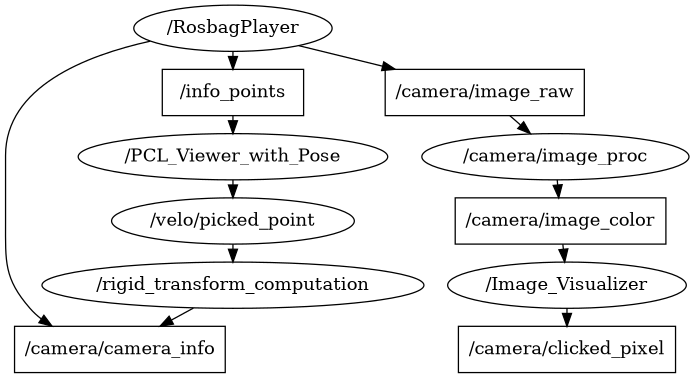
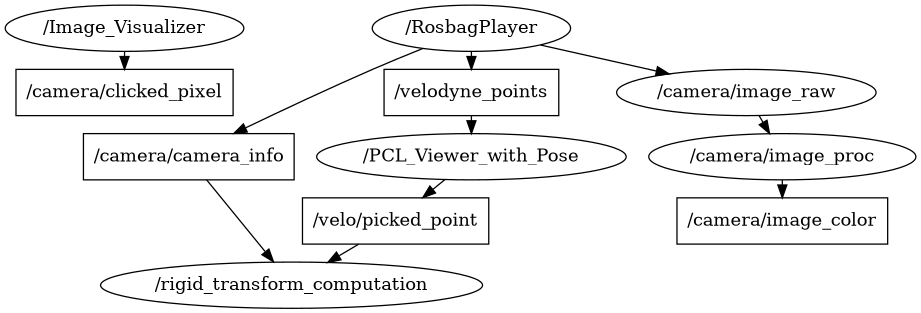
  digraph {
    compound=True
    rank=same
    rankdir=TB
    ranksep=0.2
    node [shape=box]
    edge [penwidth=1]
    n1 [height=0.5 label="/camera/clicked_pixel" width=1.9028]
    n2 [height=0.5 label="/rigid_transform_computation" shape=ellipse width=3.2678]
    n3 [height=0.5 label="/camera/camera_info" width=1.8333]
    n4 [height=0.5 label="/camera/image_color" width=1.8333]
    n5 [height=0.5 label="/Image_Visualizer" shape=ellipse width=2.1123]
-   n6 [height=0.5 label="/info_points" width=1.5278]
+   n6 [height=0.5 label="/velodyne_points" width=1.5278]
    n7 [height=0.5 label="/PCL_Viewer_with_Pose" shape=ellipse width=2.7984]
-   n8 [height=0.5 label="/velo/picked_point" shape=ellipse width=1.6389]
-   n9 [height=0.5 label="/camera/image_raw" width=1.7361]
+   n8 [height=0.5 label="/velo/picked_point" width=1.6389]
+   n9 [height=0.5 label="/camera/image_raw" shape=ellipse width=1.7361]
    n10 [height=0.5 label="/camera/image_proc" shape=ellipse width=2.3109]
    n11 [height=0.5 label="/RosbagPlayer" shape=ellipse width=1.7151]
-   n2 -> n3
-   n4 -> n5
+   n3 -> n2
    n5 -> n1
    n6 -> n7
    n7 -> n8
    n8 -> n2
    n9 -> n10
    n10 -> n4
    n11 -> n3
    n11 -> n6
    n11 -> n9
  }
